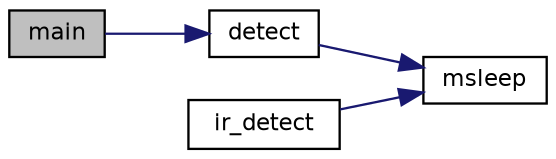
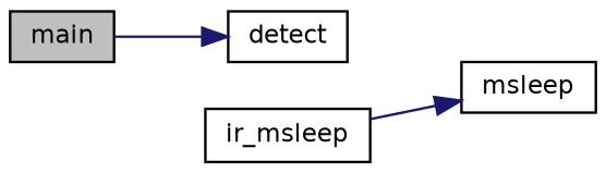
  digraph {
    rankdir=LR
    node [color=black fillcolor=white fontname=Helvetica fontsize=10 shape=record style=filled]
    edge [color=midnightblue fontname=Helvetica fontsize=10 labelfontname=Helvetica labelfontsize=10 style=solid]
    n1 [fillcolor=grey75 fontcolor=black height=0.2 label=main width=0.4]
    n2 [height=0.2 label=detect width=0.4]
-   n3 [height=0.2 label=ir_detect width=0.4]
+   n3 [height=0.2 label=ir_msleep width=0.4]
    n4 [height=0.2 label=msleep width=0.4]
    n1 -> n2
-   n2 -> n4
    n3 -> n4
  }
